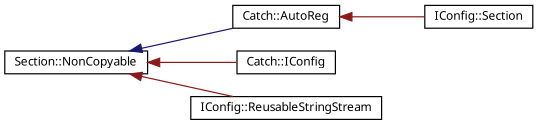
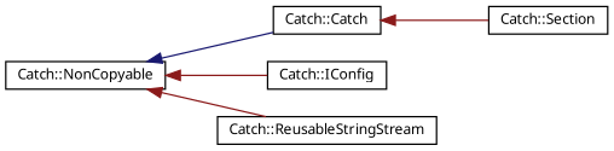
  digraph {
    fontname="Noto Sans"
    rankdir=LR
    node [color=black fillcolor=white fontname="Noto Sans" fontsize=10 shape=record style=filled]
    edge [color=firebrick4 dir=back fontname="Noto Sans" fontsize=10 labelfontname=Helvetica labelfontsize=10 style=solid]
-   n1 [height=0.2 label="Section::NonCopyable" width=0.4]
-   n2 [height=0.2 label="Catch::AutoReg" width=0.4]
+   n1 [height=0.2 label="Catch::NonCopyable" width=0.4]
+   n2 [height=0.2 label="Catch::Catch" width=0.4]
    n3 [height=0.2 label="Catch::IConfig" width=0.4]
-   n4 [height=0.2 label="IConfig::ReusableStringStream" width=0.4]
-   n5 [height=0.2 label="IConfig::Section" width=0.4]
+   n4 [height=0.2 label="Catch::ReusableStringStream" width=0.4]
+   n5 [height=0.2 label="Catch::Section" width=0.4]
    n1 -> n2 [color=midnightblue]
    n1 -> n3
    n1 -> n4
    n2 -> n5
  }
